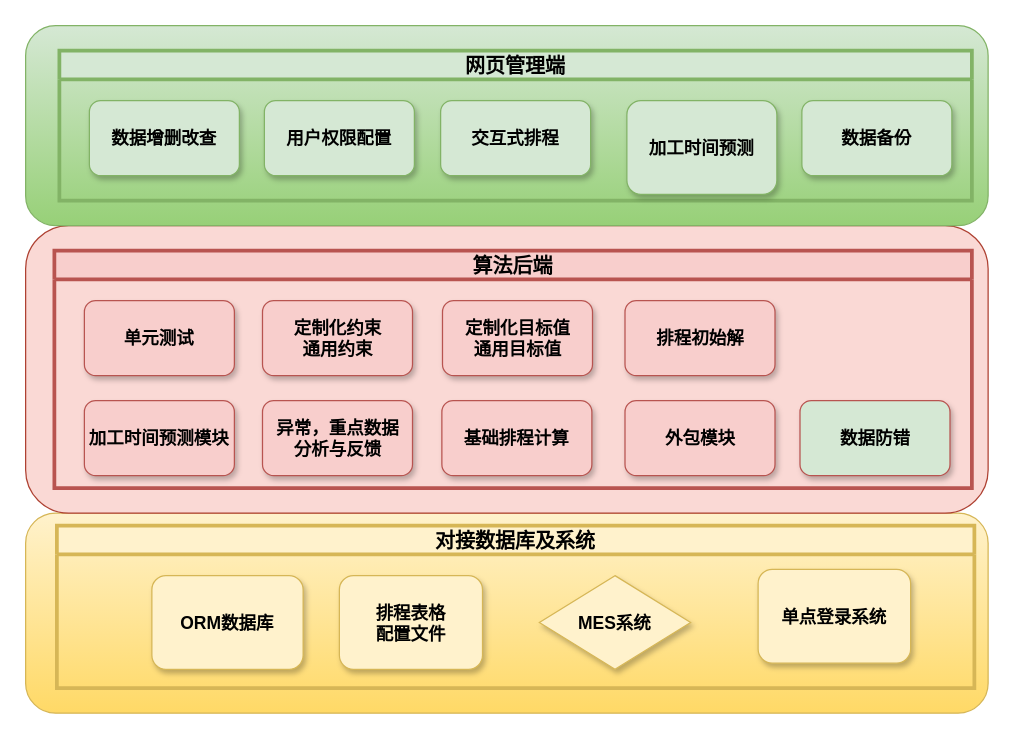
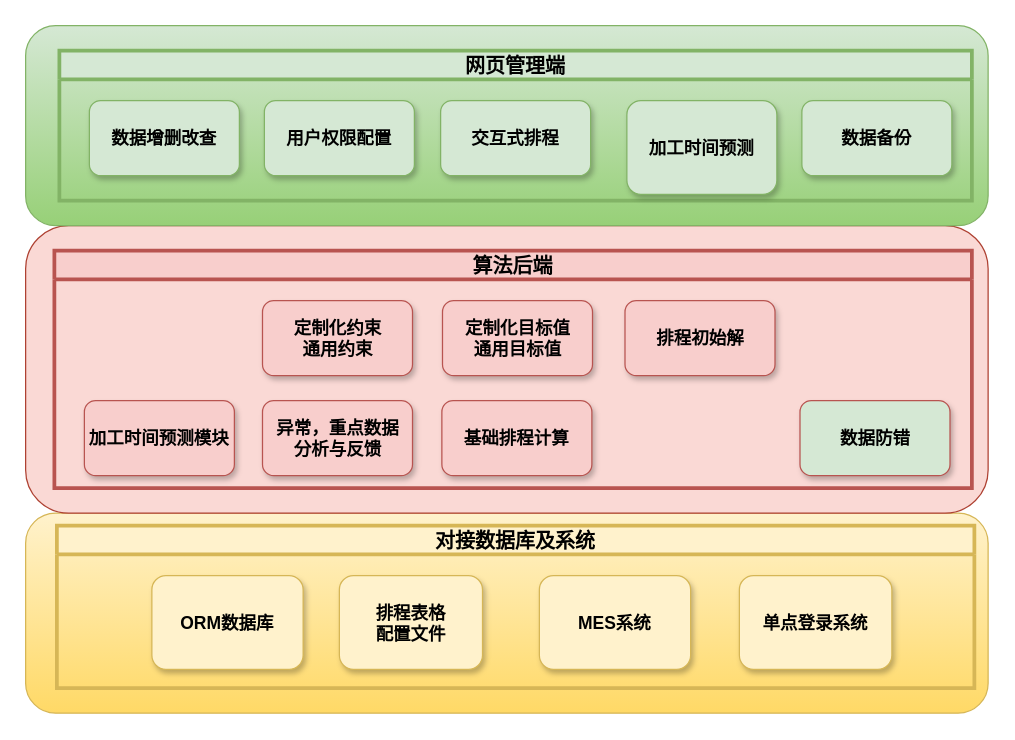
  <mxCell id="0" />
  <mxCell id="1" parent="0" />
  <mxCell id="2" value="" style="rounded=1;whiteSpace=wrap;html=1;fillColor=#fff2cc;strokeColor=#d6b656;gradientColor=#ffd966;" parent="1" vertex="1"><mxGeometry x="20" y="410" width="770" height="160" as="geometry" /></mxCell>
  <mxCell id="3" value="" style="rounded=1;whiteSpace=wrap;html=1;fillColor=#fad9d5;strokeColor=#ae4132;" parent="1" vertex="1"><mxGeometry x="20" y="180" width="770" height="230" as="geometry" /></mxCell>
  <mxCell id="4" value="" style="rounded=1;whiteSpace=wrap;html=1;fillColor=#d5e8d4;strokeColor=#82b366;gradientColor=#97d077;" parent="1" vertex="1"><mxGeometry x="20" y="20" width="770" height="160" as="geometry" /></mxCell>
  <mxCell id="5" value="网页管理端" style="swimlane;fillColor=#d5e8d4;strokeColor=#82b366;fontSize=16;strokeWidth=3;" parent="1" vertex="1"><mxGeometry x="47" y="40" width="730" height="120" as="geometry"><mxRectangle x="10" y="120" width="130" height="23" as="alternateBounds" /></mxGeometry></mxCell>
  <mxCell id="6" value="数据增删改查" style="rounded=1;whiteSpace=wrap;html=1;fontSize=14;fillColor=#d5e8d4;strokeColor=#82b366;shadow=1;fontStyle=1;" parent="5" vertex="1"><mxGeometry x="24" y="40" width="120" height="60" as="geometry" /></mxCell>
  <mxCell id="7" value="加工时间预测" style="rounded=1;whiteSpace=wrap;html=1;fontSize=14;fillColor=#d5e8d4;strokeColor=#82b366;shadow=1;fontStyle=1;" parent="5" vertex="1"><mxGeometry x="454" y="40" width="120" height="75" as="geometry" /></mxCell>
  <mxCell id="8" value="用户权限配置" style="rounded=1;whiteSpace=wrap;html=1;strokeColor=#82b366;fillColor=#d5e8d4;fontSize=14;shadow=1;fontStyle=1;" parent="5" vertex="1"><mxGeometry x="164" y="40" width="120" height="60" as="geometry" /></mxCell>
  <mxCell id="9" value="交互式排程" style="rounded=1;whiteSpace=wrap;html=1;strokeColor=#82b366;fillColor=#d5e8d4;fontSize=14;shadow=1;fontStyle=1;" parent="5" vertex="1"><mxGeometry x="305" y="40" width="120" height="60" as="geometry" /></mxCell>
  <mxCell id="10" value="数据备份" style="rounded=1;whiteSpace=wrap;html=1;strokeColor=#82b366;fillColor=#d5e8d4;fontSize=14;shadow=1;fontStyle=1;" parent="5" vertex="1"><mxGeometry x="594" y="40" width="120" height="60" as="geometry" /></mxCell>
  <mxCell id="11" value="算法后端" style="swimlane;fillColor=#f8cecc;strokeColor=#b85450;fontStyle=1;fontSize=16;strokeWidth=3;" parent="1" vertex="1"><mxGeometry x="43" y="200" width="734" height="190" as="geometry" /></mxCell>
- <mxCell id="12" value="单元测试" style="rounded=1;whiteSpace=wrap;html=1;fontSize=14;fillColor=#f8cecc;strokeColor=#b85450;shadow=1;fontStyle=1;" parent="11" vertex="1"><mxGeometry x="24" y="40" width="120" height="60" as="geometry" /></mxCell>
  <mxCell id="13" value="定制化约束&lt;br&gt;通用约束" style="rounded=1;whiteSpace=wrap;html=1;fontSize=14;fillColor=#f8cecc;strokeColor=#b85450;shadow=1;fontStyle=1;" parent="11" vertex="1"><mxGeometry x="166.5" y="40" width="120" height="60" as="geometry" /></mxCell>
  <mxCell id="14" value="定制化目标值&lt;br&gt;通用目标值" style="rounded=1;whiteSpace=wrap;html=1;fontSize=14;fillColor=#f8cecc;strokeColor=#b85450;shadow=1;fontStyle=1;" parent="11" vertex="1"><mxGeometry x="310.5" y="40" width="120" height="60" as="geometry" /></mxCell>
  <mxCell id="15" value="排程初始解" style="rounded=1;whiteSpace=wrap;html=1;fontSize=14;fillColor=#f8cecc;strokeColor=#b85450;shadow=1;fontStyle=1;" parent="11" vertex="1"><mxGeometry x="456.5" y="40" width="120" height="60" as="geometry" /></mxCell>
  <mxCell id="16" value="加工时间预测模块" style="rounded=1;whiteSpace=wrap;html=1;fontSize=14;fillColor=#f8cecc;strokeColor=#b85450;shadow=1;fontStyle=1;" parent="11" vertex="1"><mxGeometry x="24" y="120" width="120" height="60" as="geometry" /></mxCell>
  <mxCell id="17" value="异常，重点数据&lt;br&gt;分析与反馈" style="rounded=1;whiteSpace=wrap;html=1;fontSize=14;fillColor=#f8cecc;strokeColor=#b85450;shadow=1;fontStyle=1;" parent="11" vertex="1"><mxGeometry x="166.5" y="120" width="120" height="60" as="geometry" /></mxCell>
  <mxCell id="18" value="基础排程计算" style="rounded=1;whiteSpace=wrap;html=1;fontSize=14;fillColor=#f8cecc;strokeColor=#b85450;shadow=1;fontStyle=1;" parent="11" vertex="1"><mxGeometry x="310" y="120" width="120" height="60" as="geometry" /></mxCell>
- <mxCell id="19" value="外包模块" style="rounded=1;whiteSpace=wrap;html=1;fontSize=14;fillColor=#f8cecc;strokeColor=#b85450;shadow=1;fontStyle=1;" parent="11" vertex="1"><mxGeometry x="456.5" y="120" width="120" height="60" as="geometry" /></mxCell>
  <mxCell id="20" value="数据防错" style="rounded=1;whiteSpace=wrap;html=1;fontSize=14;fillColor=#d5e8d4;strokeColor=#b85450;shadow=1;fontStyle=1;" parent="11" vertex="1"><mxGeometry x="596.5" y="120" width="120" height="60" as="geometry" /></mxCell>
  <mxCell id="21" value="对接数据库及系统" style="swimlane;fillColor=#fff2cc;strokeColor=#d6b656;fontStyle=1;fontSize=16;strokeWidth=3;" parent="1" vertex="1"><mxGeometry x="45" y="420" width="734" height="130" as="geometry" /></mxCell>
  <mxCell id="22" value="排程表格&lt;br&gt;配置文件" style="rounded=1;whiteSpace=wrap;html=1;fontSize=14;fillColor=#fff2cc;strokeColor=#d6b656;shadow=1;fontStyle=1;" parent="21" vertex="1"><mxGeometry x="226" y="40" width="114.5" height="75" as="geometry" /></mxCell>
- <mxCell id="23" value="MES系统" style="rhombus;whiteSpace=wrap;html=1;fontSize=14;fillColor=#fff2cc;strokeColor=#d6b656;shadow=1;fontStyle=1;" parent="21" vertex="1"><mxGeometry x="386" y="40" width="121" height="75" as="geometry" /></mxCell>
- <mxCell id="24" value="单点登录系统" style="rounded=1;whiteSpace=wrap;html=1;fontSize=14;fillColor=#fff2cc;strokeColor=#d6b656;shadow=1;fontStyle=1;" parent="21" vertex="1"><mxGeometry x="561" y="35" width="122" height="75" as="geometry" /></mxCell>
+ <mxCell id="23" value="MES系统" style="rounded=1;whiteSpace=wrap;html=1;fontSize=14;fillColor=#fff2cc;strokeColor=#d6b656;shadow=1;fontStyle=1;" parent="21" vertex="1"><mxGeometry x="386" y="40" width="121" height="75" as="geometry" /></mxCell>
+ <mxCell id="24" value="单点登录系统" style="rounded=1;whiteSpace=wrap;html=1;fontSize=14;fillColor=#fff2cc;strokeColor=#d6b656;shadow=1;fontStyle=1;" parent="21" vertex="1"><mxGeometry x="546" y="40" width="122" height="75" as="geometry" /></mxCell>
  <mxCell id="25" value="ORM数据库" style="rounded=1;whiteSpace=wrap;html=1;fontSize=14;fillColor=#fff2cc;strokeColor=#d6b656;shadow=1;fontStyle=1;" parent="21" vertex="1"><mxGeometry x="76" y="40" width="121" height="75" as="geometry" /></mxCell>
